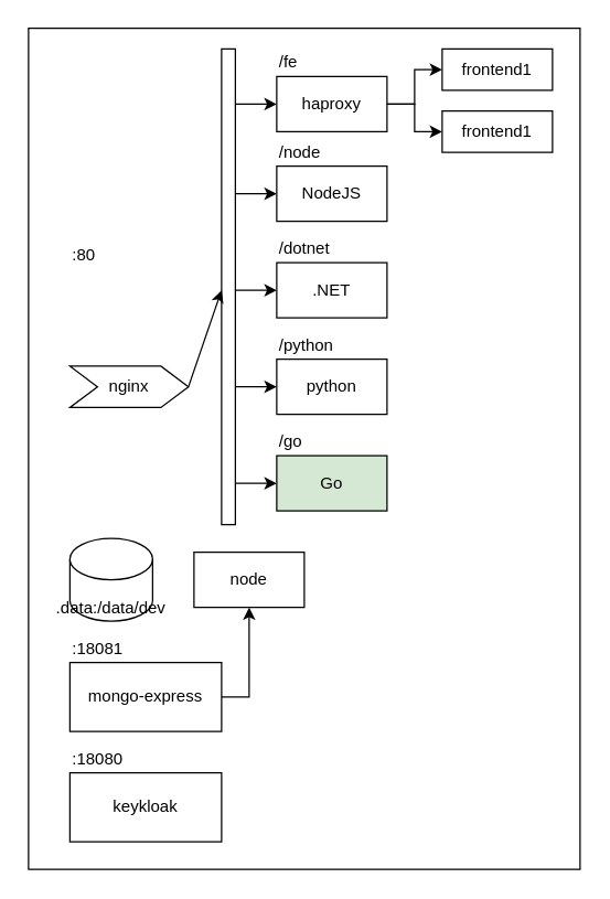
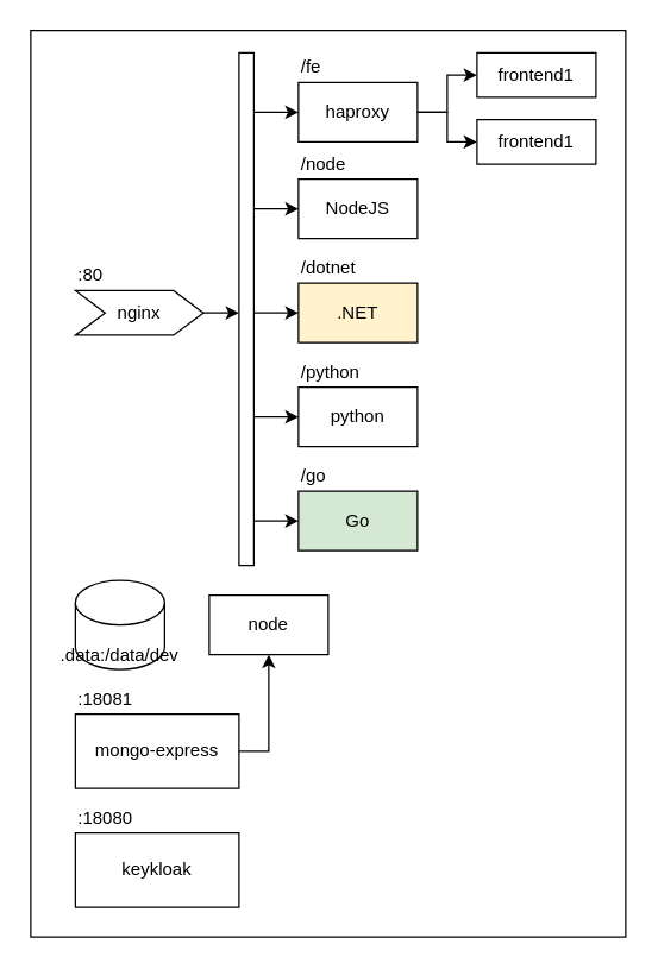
  <mxCell id="0" />
  <mxCell id="1" parent="0" />
  <mxCell id="2" value="" style="rounded=0;whiteSpace=wrap;html=1;" vertex="1" parent="1"><mxGeometry x="20" y="20" width="400" height="610" as="geometry" /></mxCell>
  <mxCell id="3" value="haproxy" style="rounded=0;whiteSpace=wrap;html=1;" vertex="1" parent="1"><mxGeometry x="200" y="55" width="80" height="40" as="geometry" /></mxCell>
  <mxCell id="4" value="frontend1" style="rounded=0;whiteSpace=wrap;html=1;" vertex="1" parent="1"><mxGeometry x="320" y="35" width="80" height="30" as="geometry" /></mxCell>
- <mxCell id="5" value="nginx" style="shape=step;perimeter=stepPerimeter;whiteSpace=wrap;html=1;fixedSize=1;" vertex="1" parent="1"><mxGeometry x="50" y="265" width="86" height="30" as="geometry" /></mxCell>
- <mxCell id="6" value=".NET" style="rounded=0;whiteSpace=wrap;html=1;" vertex="1" parent="1"><mxGeometry x="200" y="190" width="80" height="40" as="geometry" /></mxCell>
+ <mxCell id="5" value="nginx" style="shape=step;perimeter=stepPerimeter;whiteSpace=wrap;html=1;fixedSize=1;" vertex="1" parent="1"><mxGeometry x="50" y="195" width="86" height="30" as="geometry" /></mxCell>
+ <mxCell id="6" value=".NET" style="rounded=0;whiteSpace=wrap;html=1;fillColor=#fff2cc;" vertex="1" parent="1"><mxGeometry x="200" y="190" width="80" height="40" as="geometry" /></mxCell>
  <mxCell id="7" value="/fe" style="text;html=1;strokeColor=none;fillColor=none;align=left;verticalAlign=middle;whiteSpace=wrap;rounded=0;" vertex="1" parent="1"><mxGeometry x="200" y="35" width="60" height="20" as="geometry" /></mxCell>
  <mxCell id="8" value="" style="rounded=0;whiteSpace=wrap;html=1;" vertex="1" parent="1"><mxGeometry x="160" y="35" width="10" height="345" as="geometry" /></mxCell>
  <mxCell id="9" value="NodeJS" style="rounded=0;whiteSpace=wrap;html=1;" vertex="1" parent="1"><mxGeometry x="200" y="120" width="80" height="40" as="geometry" /></mxCell>
  <mxCell id="10" value="python" style="rounded=0;whiteSpace=wrap;html=1;" vertex="1" parent="1"><mxGeometry x="200" y="260" width="80" height="40" as="geometry" /></mxCell>
  <mxCell id="11" value="Go" style="rounded=0;whiteSpace=wrap;html=1;fillColor=#d5e8d4;" vertex="1" parent="1"><mxGeometry x="200" y="330" width="80" height="40" as="geometry" /></mxCell>
  <mxCell id="12" value="/node" style="text;html=1;strokeColor=none;fillColor=none;align=left;verticalAlign=middle;whiteSpace=wrap;rounded=0;" vertex="1" parent="1"><mxGeometry x="200" y="100" width="60" height="20" as="geometry" /></mxCell>
  <mxCell id="13" value="/dotnet" style="text;html=1;strokeColor=none;fillColor=none;align=left;verticalAlign=middle;whiteSpace=wrap;rounded=0;" vertex="1" parent="1"><mxGeometry x="200" y="170" width="60" height="20" as="geometry" /></mxCell>
  <mxCell id="14" value="/python" style="text;html=1;strokeColor=none;fillColor=none;align=left;verticalAlign=middle;whiteSpace=wrap;rounded=0;" vertex="1" parent="1"><mxGeometry x="200" y="240" width="60" height="20" as="geometry" /></mxCell>
  <mxCell id="15" style="edgeStyle=orthogonalEdgeStyle;rounded=0;orthogonalLoop=1;jettySize=auto;html=1;entryX=0;entryY=0.5;entryDx=0;entryDy=0;" edge="1" parent="1" source="3" target="4"><mxGeometry relative="1" as="geometry" /></mxCell>
  <mxCell id="16" value="/go" style="text;html=1;strokeColor=none;fillColor=none;align=left;verticalAlign=middle;whiteSpace=wrap;rounded=0;" vertex="1" parent="1"><mxGeometry x="200" y="310" width="60" height="20" as="geometry" /></mxCell>
  <mxCell id="17" value="" style="endArrow=classic;html=1;rounded=0;entryX=0;entryY=0.5;entryDx=0;entryDy=0;" edge="1" parent="1" target="9"><mxGeometry width="50" height="50" relative="1" as="geometry"><mxPoint x="170" y="140" as="sourcePoint" /><mxPoint x="230" y="170" as="targetPoint" /></mxGeometry></mxCell>
  <mxCell id="18" value="" style="endArrow=classic;html=1;rounded=0;entryX=0;entryY=0.5;entryDx=0;entryDy=0;" edge="1" parent="1" target="6"><mxGeometry width="50" height="50" relative="1" as="geometry"><mxPoint x="170" y="210" as="sourcePoint" /><mxPoint x="210" y="150" as="targetPoint" /></mxGeometry></mxCell>
  <mxCell id="19" value="" style="endArrow=classic;html=1;rounded=0;entryX=0;entryY=0.5;entryDx=0;entryDy=0;" edge="1" parent="1" target="10"><mxGeometry width="50" height="50" relative="1" as="geometry"><mxPoint x="170" y="280" as="sourcePoint" /><mxPoint x="220" y="160" as="targetPoint" /></mxGeometry></mxCell>
  <mxCell id="20" value="" style="endArrow=classic;html=1;rounded=0;entryX=0;entryY=0.5;entryDx=0;entryDy=0;" edge="1" parent="1" target="11"><mxGeometry width="50" height="50" relative="1" as="geometry"><mxPoint x="170" y="350" as="sourcePoint" /><mxPoint x="230" y="170" as="targetPoint" /></mxGeometry></mxCell>
  <mxCell id="21" value="" style="endArrow=classic;html=1;rounded=0;entryX=0;entryY=0.5;entryDx=0;entryDy=0;" edge="1" parent="1" target="3"><mxGeometry width="50" height="50" relative="1" as="geometry"><mxPoint x="170" y="75" as="sourcePoint" /><mxPoint x="240" y="180" as="targetPoint" /></mxGeometry></mxCell>
  <mxCell id="22" value="frontend1" style="rounded=0;whiteSpace=wrap;html=1;" vertex="1" parent="1"><mxGeometry x="320" y="80" width="80" height="30" as="geometry" /></mxCell>
  <mxCell id="23" style="edgeStyle=orthogonalEdgeStyle;rounded=0;orthogonalLoop=1;jettySize=auto;html=1;entryX=0;entryY=0.5;entryDx=0;entryDy=0;exitX=1;exitY=0.5;exitDx=0;exitDy=0;" edge="1" parent="1" source="3" target="22"><mxGeometry relative="1" as="geometry"><mxPoint x="290" y="85" as="sourcePoint" /><mxPoint x="330" y="60" as="targetPoint" /></mxGeometry></mxCell>
  <mxCell id="24" value="" style="endArrow=classic;html=1;rounded=0;exitX=1;exitY=0.5;exitDx=0;exitDy=0;" edge="1" parent="1" source="5"><mxGeometry width="50" height="50" relative="1" as="geometry"><mxPoint x="180" y="220" as="sourcePoint" /><mxPoint x="160" y="210" as="targetPoint" /></mxGeometry></mxCell>
  <mxCell id="25" value="&lt;br&gt;.data:/data/dev" style="shape=cylinder3;whiteSpace=wrap;html=1;boundedLbl=1;backgroundOutline=1;size=15;" vertex="1" parent="1"><mxGeometry x="50" y="390" width="60" height="60" as="geometry" /></mxCell>
  <mxCell id="26" value="node" style="rounded=0;whiteSpace=wrap;html=1;" vertex="1" parent="1"><mxGeometry x="140" y="400" width="80" height="40" as="geometry" /></mxCell>
  <mxCell id="27" value="mongo-express" style="rounded=0;whiteSpace=wrap;html=1;" vertex="1" parent="1"><mxGeometry x="50" y="480" width="110" height="50" as="geometry" /></mxCell>
  <mxCell id="28" value="keykloak" style="rounded=0;whiteSpace=wrap;html=1;" vertex="1" parent="1"><mxGeometry x="50" y="560" width="110" height="50" as="geometry" /></mxCell>
  <mxCell id="29" value=":18081" style="text;html=1;strokeColor=none;fillColor=none;align=left;verticalAlign=middle;whiteSpace=wrap;rounded=0;" vertex="1" parent="1"><mxGeometry x="50" y="460" width="60" height="20" as="geometry" /></mxCell>
  <mxCell id="30" value=":18080" style="text;html=1;strokeColor=none;fillColor=none;align=left;verticalAlign=middle;whiteSpace=wrap;rounded=0;" vertex="1" parent="1"><mxGeometry x="50" y="540" width="60" height="20" as="geometry" /></mxCell>
  <mxCell id="31" value="" style="endArrow=classic;html=1;rounded=0;exitX=1;exitY=0.5;exitDx=0;exitDy=0;" edge="1" parent="1" source="27"><mxGeometry width="50" height="50" relative="1" as="geometry"><mxPoint x="180" y="310" as="sourcePoint" /><mxPoint x="180" y="440" as="targetPoint" /><Array as="points"><mxPoint x="180" y="505" /></Array></mxGeometry></mxCell>
  <mxCell id="32" value=":80" style="text;html=1;strokeColor=none;fillColor=none;align=left;verticalAlign=middle;whiteSpace=wrap;rounded=0;" vertex="1" parent="1"><mxGeometry x="50" y="175" width="30" height="20" as="geometry" /></mxCell>
